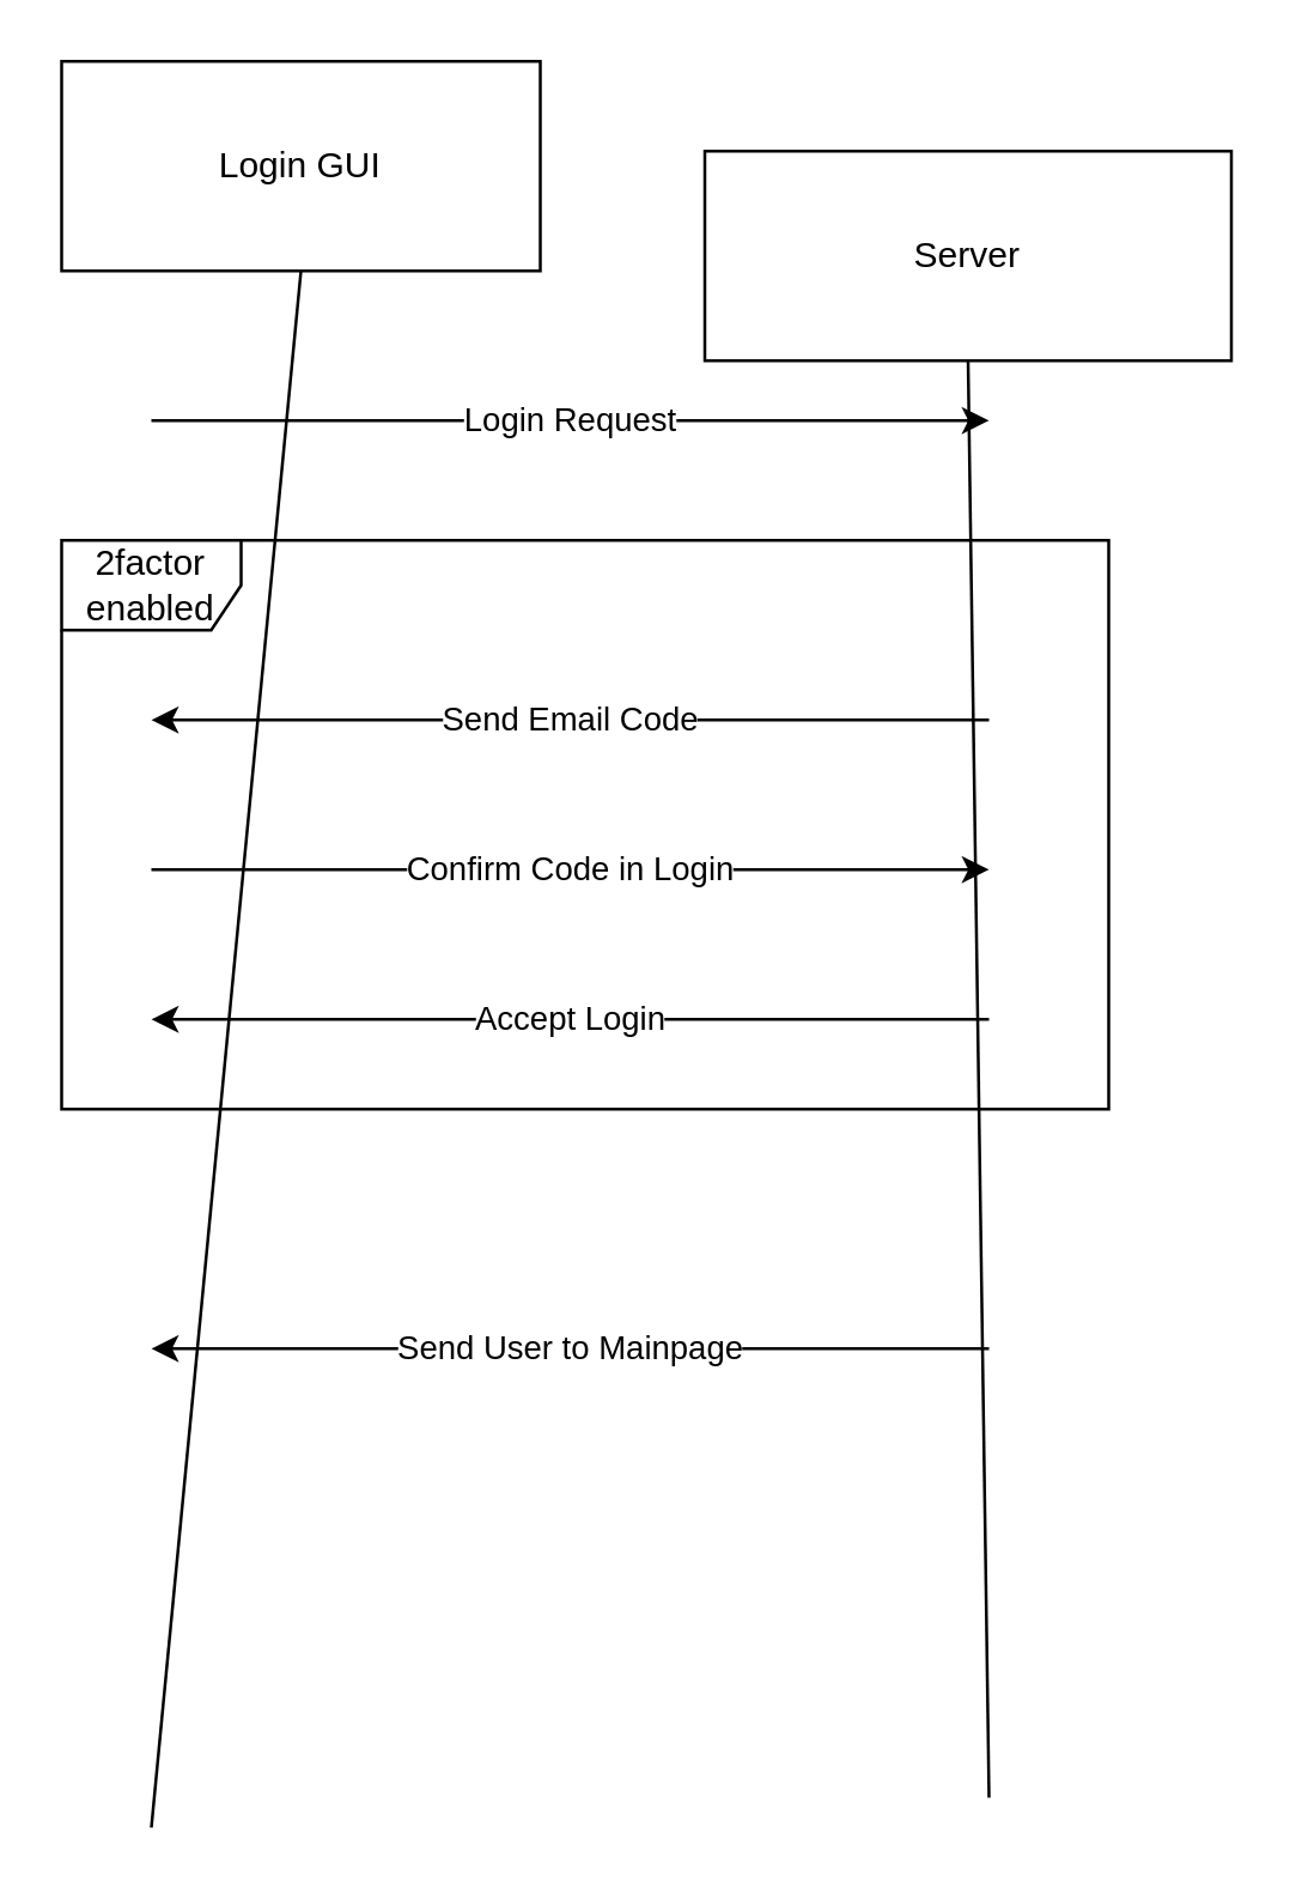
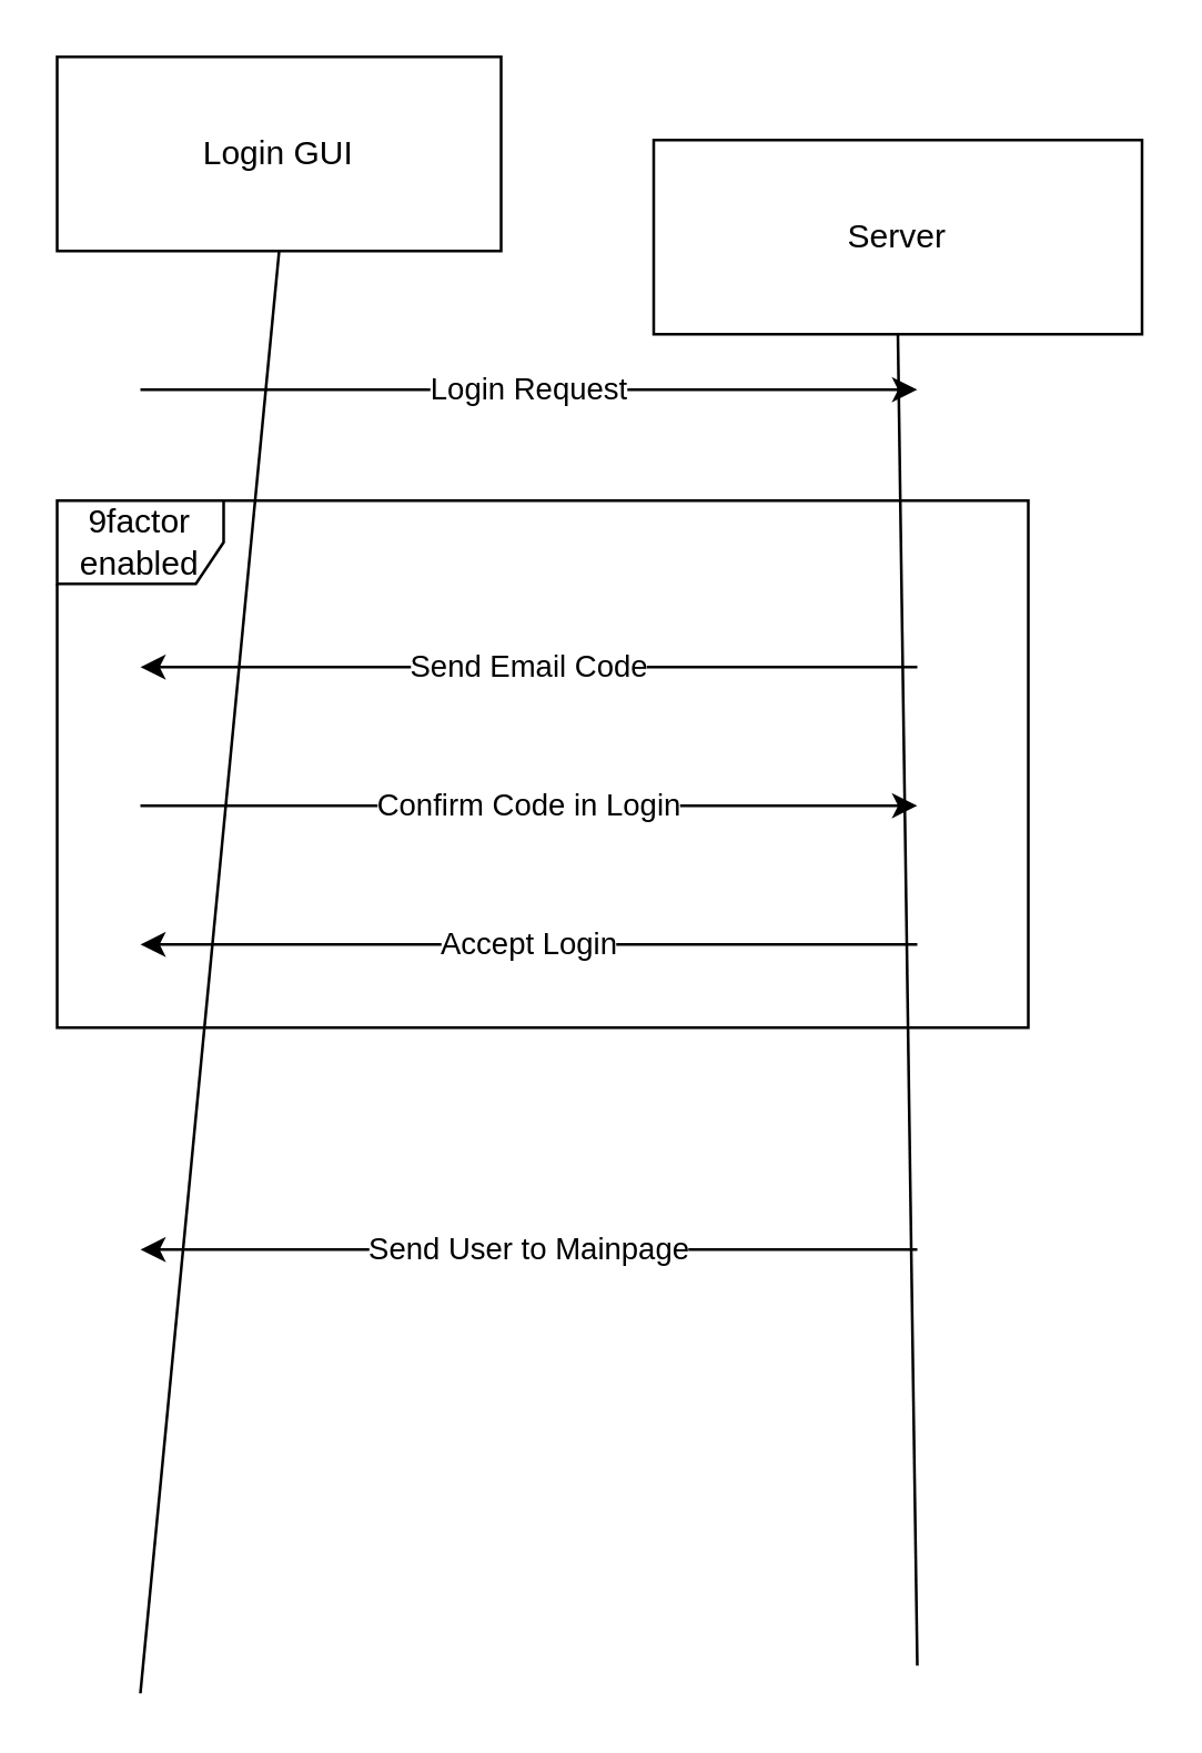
  <mxCell id="0" />
  <mxCell id="1" parent="0" />
- <mxCell id="2" value="2factor enabled" style="shape=umlFrame;whiteSpace=wrap;html=1;" vertex="1" parent="1"><mxGeometry x="20" y="180" width="350" height="190" as="geometry" /></mxCell>
+ <mxCell id="2" value="9factor enabled" style="shape=umlFrame;whiteSpace=wrap;html=1;" vertex="1" parent="1"><mxGeometry x="20" y="180" width="350" height="190" as="geometry" /></mxCell>
  <mxCell id="3" value="Login GUI" style="rounded=0;whiteSpace=wrap;html=1;" vertex="1" parent="1"><mxGeometry x="20" y="20" width="160" height="70" as="geometry" /></mxCell>
  <mxCell id="4" value="Server" style="rounded=0;whiteSpace=wrap;html=1;" vertex="1" parent="1"><mxGeometry x="235" y="50" width="176" height="70" as="geometry" /></mxCell>
  <mxCell id="5" value="" style="endArrow=none;html=1;rounded=0;entryX=0.5;entryY=1;entryDx=0;entryDy=0;" edge="1" parent="1" target="3"><mxGeometry width="50" height="50" relative="1" as="geometry"><mxPoint x="50" y="610" as="sourcePoint" /><mxPoint x="290" y="230" as="targetPoint" /></mxGeometry></mxCell>
  <mxCell id="6" value="" style="endArrow=none;html=1;rounded=0;entryX=0.5;entryY=1;entryDx=0;entryDy=0;" edge="1" parent="1" target="4"><mxGeometry width="50" height="50" relative="1" as="geometry"><mxPoint x="330" y="600" as="sourcePoint" /><mxPoint x="290" y="230" as="targetPoint" /></mxGeometry></mxCell>
  <mxCell id="7" value="Login Request" style="endArrow=classic;html=1;rounded=0;" edge="1" parent="1"><mxGeometry width="50" height="50" relative="1" as="geometry"><mxPoint x="50" y="140" as="sourcePoint" /><mxPoint x="330" y="140" as="targetPoint" /></mxGeometry></mxCell>
  <mxCell id="8" value="Send Email Code" style="endArrow=classic;html=1;rounded=0;" edge="1" parent="1"><mxGeometry width="50" height="50" relative="1" as="geometry"><mxPoint x="330" y="240" as="sourcePoint" /><mxPoint x="50" y="240" as="targetPoint" /></mxGeometry></mxCell>
  <mxCell id="9" value="Confirm Code in Login" style="endArrow=classic;html=1;rounded=0;" edge="1" parent="1"><mxGeometry width="50" height="50" relative="1" as="geometry"><mxPoint x="50" y="290" as="sourcePoint" /><mxPoint x="330" y="290" as="targetPoint" /></mxGeometry></mxCell>
  <mxCell id="10" value="Accept Login" style="endArrow=classic;html=1;rounded=0;" edge="1" parent="1"><mxGeometry width="50" height="50" relative="1" as="geometry"><mxPoint x="330" y="340" as="sourcePoint" /><mxPoint x="50" y="340" as="targetPoint" /></mxGeometry></mxCell>
  <mxCell id="11" value="Send User to Mainpage" style="endArrow=classic;html=1;rounded=0;" edge="1" parent="1"><mxGeometry width="50" height="50" relative="1" as="geometry"><mxPoint x="330" y="450" as="sourcePoint" /><mxPoint x="50" y="450" as="targetPoint" /></mxGeometry></mxCell>
